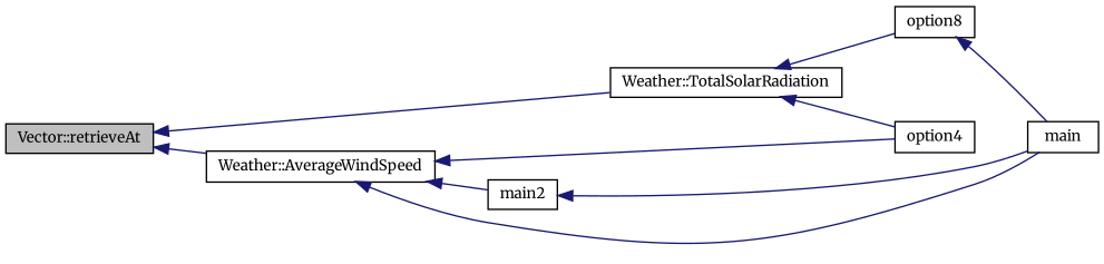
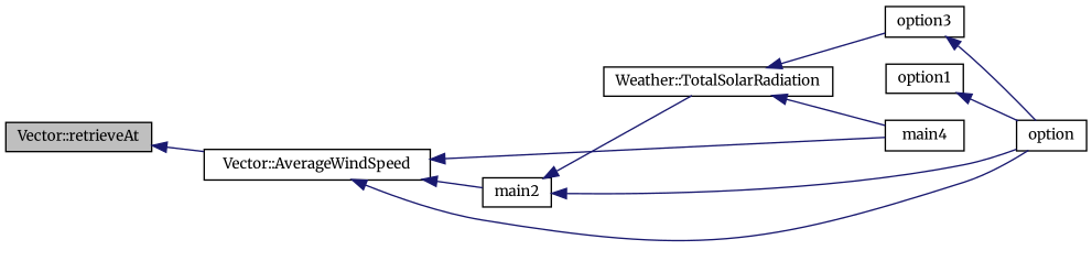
  digraph {
    fontname=Merriweather
    rankdir=LR
    node [color=black fillcolor=white fontname=Merriweather fontsize=10 shape=record style=filled]
    edge [color=midnightblue dir=back fontname=Merriweather fontsize=10 labelfontname=Helvetica labelfontsize=10 style=solid]
    n1 [fillcolor=grey75 fontcolor=black height=0.2 label="Vector::retrieveAt" width=0.4]
-   n2 [height=0.2 label="Weather::AverageWindSpeed" width=0.4]
+   n2 [height=0.2 label="Vector::AverageWindSpeed" width=0.4]
    n3 [height=0.2 label="Weather::TotalSolarRadiation" width=0.4]
-   n4 [height=0.2 label=main width=0.4]
+   n4 [height=0.2 label=option width=0.4]
    n5 [height=0.2 label=main2 width=0.4]
-   n6 [height=0.2 label=option4 width=0.4]
-   n7 [height=0.2 label=option8 width=0.4]
+   n6 [height=0.2 label=main4 width=0.4]
+   n7 [height=0.2 label=option3 width=0.4]
+   n8 [height=0.2 label=option1 width=0.4]
    n1 -> n2
-   n1 -> n3
+   n5 -> n3
    n2 -> n4
    n2 -> n5
    n2 -> n6
    n3 -> n6
    n3 -> n7
    n5 -> n4
    n7 -> n4
+   n8 -> n4
  }
